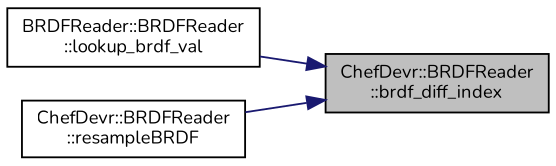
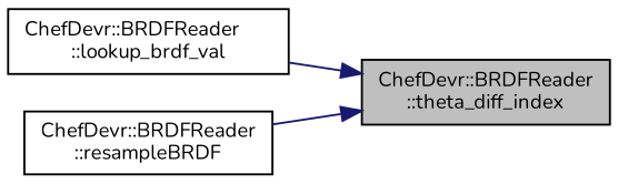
  digraph {
    fontname=Nunito
    rankdir=RL
    node [color=black fillcolor=white fontname=Nunito fontsize=10 shape=record style=filled]
    edge [color=midnightblue dir=back fontname=Nunito fontsize=10 labelfontname=FreeSans labelfontsize=10 style=solid]
-   n1 [fillcolor=grey75 fontcolor=black height=0.2 label="ChefDevr::BRDFReader\l::brdf_diff_index" width=0.4]
-   n2 [height=0.2 label="BRDFReader::BRDFReader\l::lookup_brdf_val" width=0.4]
+   n1 [fillcolor=grey75 fontcolor=black height=0.2 label="ChefDevr::BRDFReader\l::theta_diff_index" width=0.4]
+   n2 [height=0.2 label="ChefDevr::BRDFReader\l::lookup_brdf_val" width=0.4]
    n3 [height=0.2 label="ChefDevr::BRDFReader\l::resampleBRDF" width=0.4]
    n1 -> n2
    n1 -> n3
  }
